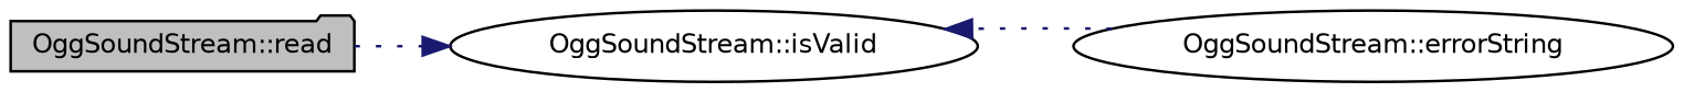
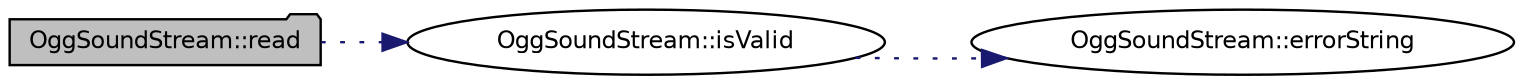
  digraph {
    rankdir=LR
    node [color=black fillcolor=white fontname=Helvetica fontsize=10 shape=ellipse style=filled]
    edge [color=midnightblue fontname=Helvetica fontsize=10 labelfontname=Helvetica labelfontsize=10 style=dotted]
    n1 [fillcolor=grey75 fontcolor=black height=0.2 label="OggSoundStream::read" shape=folder width=0.4]
    n2 [height=0.2 label="OggSoundStream::isValid" width=0.4]
    n3 [height=0.2 label="OggSoundStream::errorString" width=0.4]
    n1 -> n2
-   n3 -> n2
+   n2 -> n3
  }
